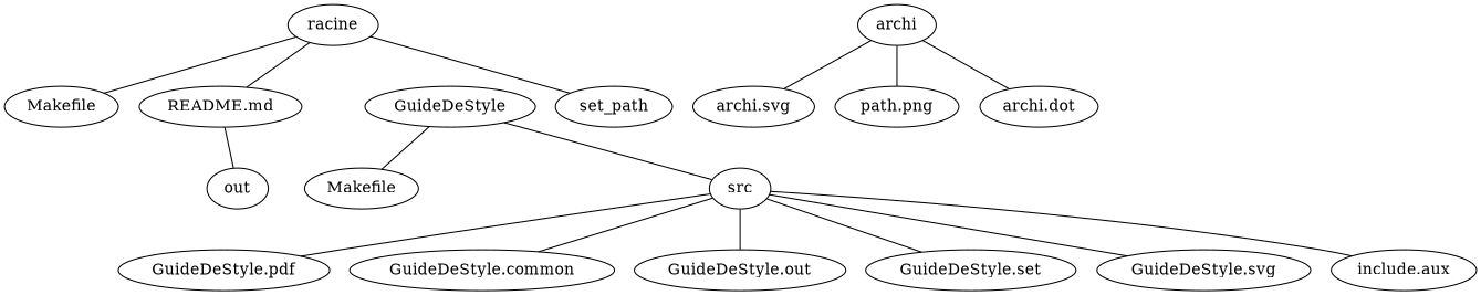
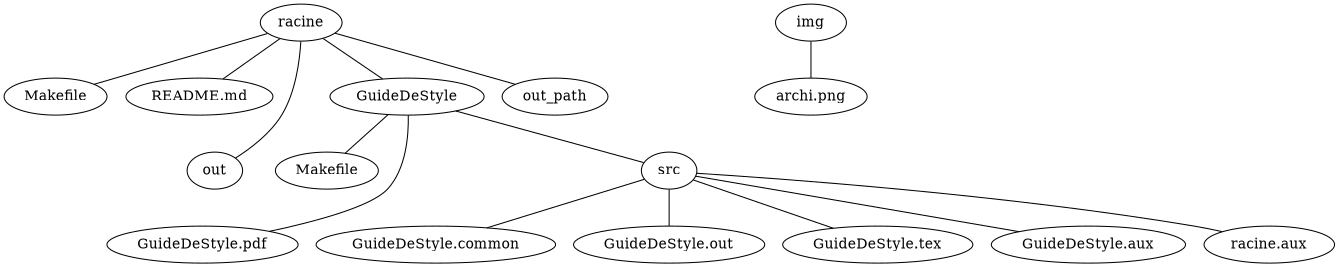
  graph {
    n1 [label=racine]
    n2 [label=Makefile]
    n3 [label="README.md"]
    GuideDeStyle
    n5 [label=out]
-   set_path
+   set_path [label=out_path]
    n7 [label=Makefile]
    n8 [label="GuideDeStyle.pdf"]
    src
    n10 [label="GuideDeStyle.common"]
    n11 [label="GuideDeStyle.out"]
-   n12 [label="GuideDeStyle.set"]
-   n13 [label="GuideDeStyle.svg"]
-   n14 [label="include.aux"]
-   n15 [label="archi.svg"]
-   n16 [label="path.png"]
-   n17 [label="archi.dot"]
-   img [label=archi]
+   n12 [label="GuideDeStyle.tex"]
+   n13 [label="GuideDeStyle.aux"]
+   n14 [label="racine.aux"]
+   n16 [label="archi.png"]
+   img
    n1 -- n2
    n1 -- n3
-   n3 -- n5
+   n1 -- GuideDeStyle
+   n1 -- n5
    n1 -- set_path
    GuideDeStyle -- n7
-   src -- n8
+   GuideDeStyle -- n8
    GuideDeStyle -- src
    src -- n10
    src -- n11
    src -- n12
    src -- n13
    src -- n14
-   img -- n15
    img -- n16
-   img -- n17
  }
